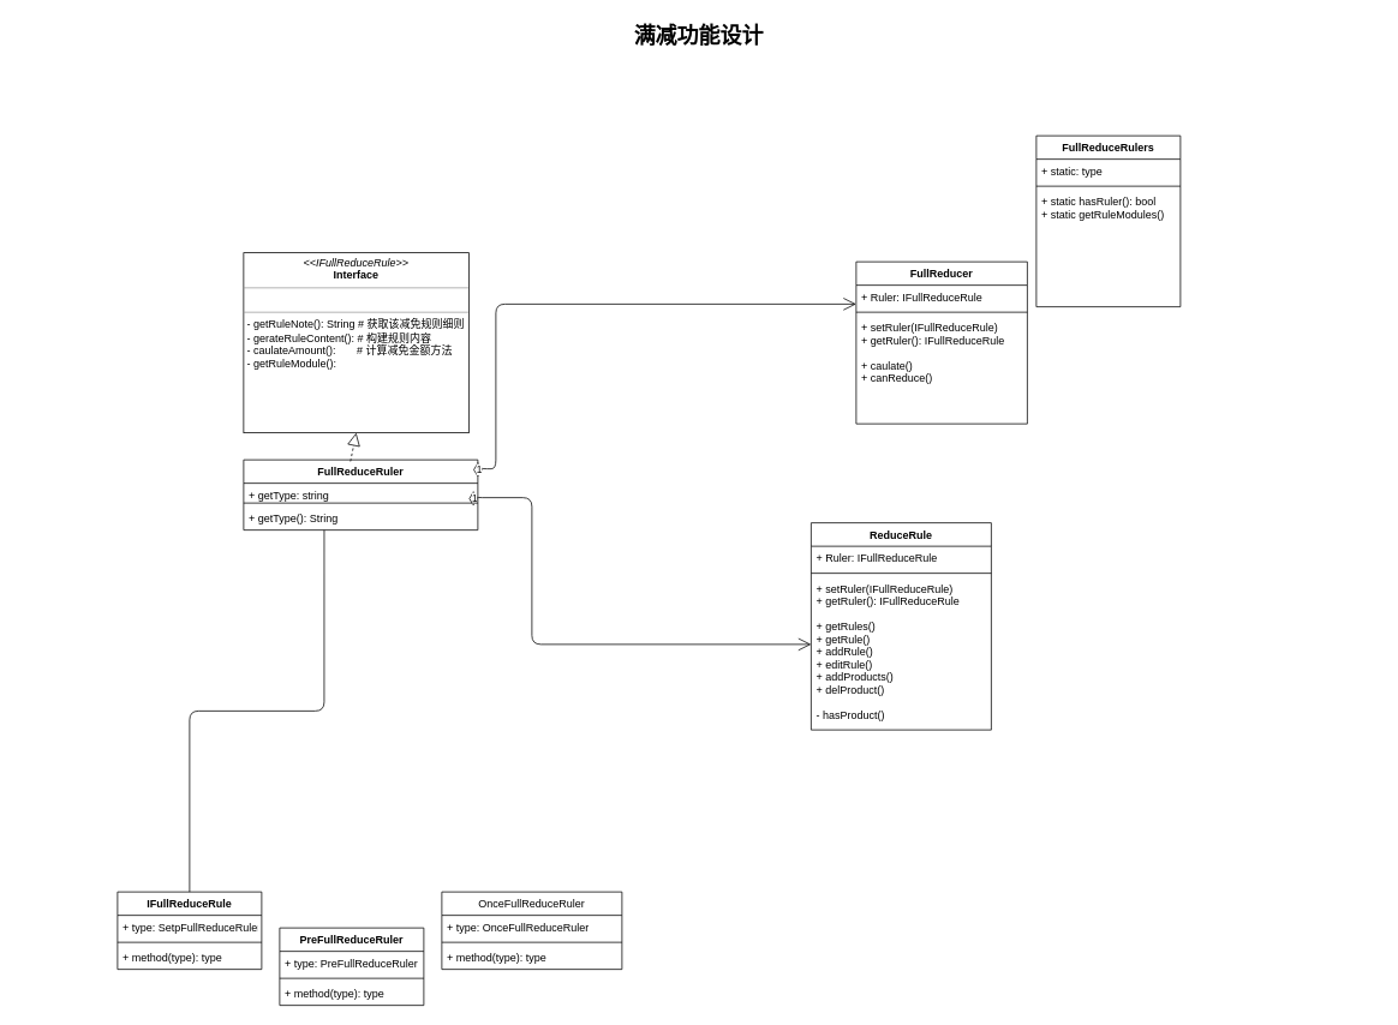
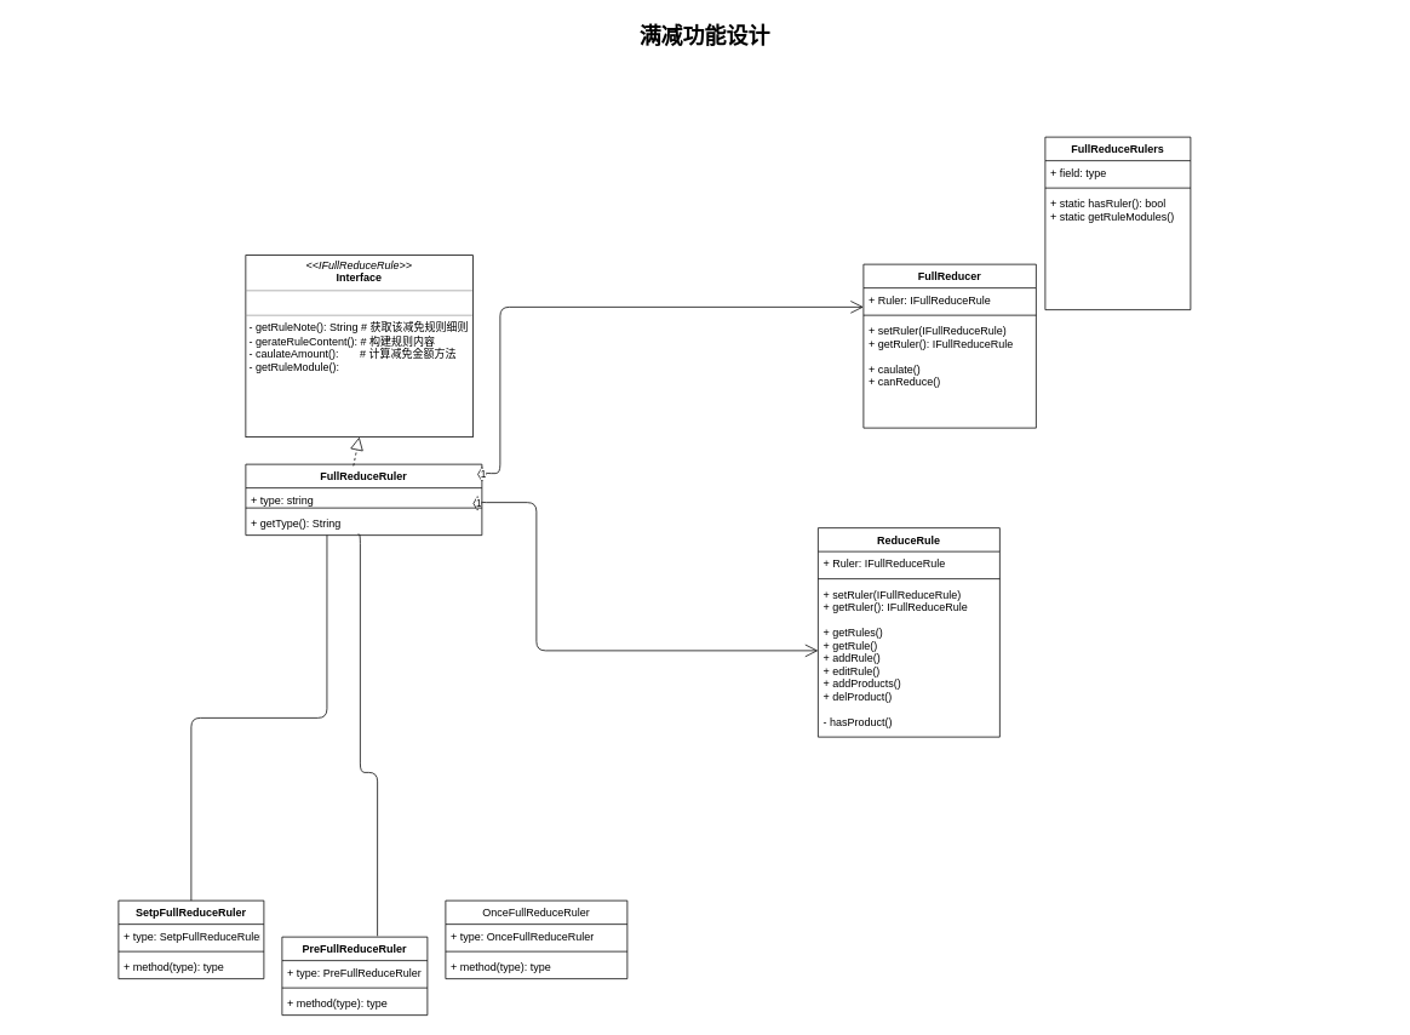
  <mxCell id="0" style=";html=1;" />
  <mxCell id="1" style=";html=1;" parent="0" />
  <mxCell id="2" value="满减功能设计" style="text;strokeColor=none;fillColor=none;html=1;fontSize=24;fontStyle=1;verticalAlign=middle;align=center;" parent="1" vertex="1"><mxGeometry x="20" y="20" width="1510" height="40" as="geometry" /></mxCell>
- <mxCell id="3" value="IFullReduceRule" style="swimlane;fontStyle=1;align=center;verticalAlign=top;childLayout=stackLayout;horizontal=1;startSize=26;horizontalStack=0;resizeParent=1;resizeParentMax=0;resizeLast=0;collapsible=1;marginBottom=0;" vertex="1" parent="1"><mxGeometry x="130" y="990" width="160" height="86" as="geometry" /></mxCell>
+ <mxCell id="3" value="SetpFullReduceRuler" style="swimlane;fontStyle=1;align=center;verticalAlign=top;childLayout=stackLayout;horizontal=1;startSize=26;horizontalStack=0;resizeParent=1;resizeParentMax=0;resizeLast=0;collapsible=1;marginBottom=0;" vertex="1" parent="1"><mxGeometry x="130" y="990" width="160" height="86" as="geometry" /></mxCell>
  <mxCell id="4" value="+ type: SetpFullReduceRuler" style="text;strokeColor=none;fillColor=none;align=left;verticalAlign=top;spacingLeft=4;spacingRight=4;overflow=hidden;rotatable=0;points=[[0,0.5],[1,0.5]];portConstraint=eastwest;" vertex="1" parent="3"><mxGeometry y="26" width="160" height="26" as="geometry" /></mxCell>
  <mxCell id="5" value="" style="line;strokeWidth=1;fillColor=none;align=left;verticalAlign=middle;spacingTop=-1;spacingLeft=3;spacingRight=3;rotatable=0;labelPosition=right;points=[];portConstraint=eastwest;" vertex="1" parent="3"><mxGeometry y="52" width="160" height="8" as="geometry" /></mxCell>
  <mxCell id="6" value="+ method(type): type" style="text;strokeColor=none;fillColor=none;align=left;verticalAlign=top;spacingLeft=4;spacingRight=4;overflow=hidden;rotatable=0;points=[[0,0.5],[1,0.5]];portConstraint=eastwest;" vertex="1" parent="3"><mxGeometry y="60" width="160" height="26" as="geometry" /></mxCell>
  <mxCell id="7" value="PreFullReduceRuler" style="swimlane;fontStyle=1;align=center;verticalAlign=top;childLayout=stackLayout;horizontal=1;startSize=26;horizontalStack=0;resizeParent=1;resizeParentMax=0;resizeLast=0;collapsible=1;marginBottom=0;" vertex="1" parent="1"><mxGeometry x="310" y="1030" width="160" height="86" as="geometry" /></mxCell>
  <mxCell id="8" value="+ type: PreFullReduceRuler" style="text;strokeColor=none;fillColor=none;align=left;verticalAlign=top;spacingLeft=4;spacingRight=4;overflow=hidden;rotatable=0;points=[[0,0.5],[1,0.5]];portConstraint=eastwest;" vertex="1" parent="7"><mxGeometry y="26" width="160" height="26" as="geometry" /></mxCell>
  <mxCell id="9" value="" style="line;strokeWidth=1;fillColor=none;align=left;verticalAlign=middle;spacingTop=-1;spacingLeft=3;spacingRight=3;rotatable=0;labelPosition=right;points=[];portConstraint=eastwest;" vertex="1" parent="7"><mxGeometry y="52" width="160" height="8" as="geometry" /></mxCell>
  <mxCell id="10" value="+ method(type): type" style="text;strokeColor=none;fillColor=none;align=left;verticalAlign=top;spacingLeft=4;spacingRight=4;overflow=hidden;rotatable=0;points=[[0,0.5],[1,0.5]];portConstraint=eastwest;" vertex="1" parent="7"><mxGeometry y="60" width="160" height="26" as="geometry" /></mxCell>
  <mxCell id="11" value="OnceFullReduceRuler" style="swimlane;fontStyle=0;align=center;verticalAlign=top;childLayout=stackLayout;horizontal=1;startSize=26;horizontalStack=0;resizeParent=1;resizeParentMax=0;resizeLast=0;collapsible=1;marginBottom=0;" vertex="1" parent="1"><mxGeometry x="490" y="990" width="200" height="86" as="geometry" /></mxCell>
  <mxCell id="12" value="+ type: OnceFullReduceRuler" style="text;strokeColor=none;fillColor=none;align=left;verticalAlign=top;spacingLeft=4;spacingRight=4;overflow=hidden;rotatable=0;points=[[0,0.5],[1,0.5]];portConstraint=eastwest;fontStyle=0" vertex="1" parent="11"><mxGeometry y="26" width="200" height="26" as="geometry" /></mxCell>
  <mxCell id="13" value="" style="line;strokeWidth=1;fillColor=none;align=left;verticalAlign=middle;spacingTop=-1;spacingLeft=3;spacingRight=3;rotatable=0;labelPosition=right;points=[];portConstraint=eastwest;fontStyle=0" vertex="1" parent="11"><mxGeometry y="52" width="200" height="8" as="geometry" /></mxCell>
  <mxCell id="14" value="+ method(type): type" style="text;strokeColor=none;fillColor=none;align=left;verticalAlign=top;spacingLeft=4;spacingRight=4;overflow=hidden;rotatable=0;points=[[0,0.5],[1,0.5]];portConstraint=eastwest;fontStyle=0" vertex="1" parent="11"><mxGeometry y="60" width="200" height="26" as="geometry" /></mxCell>
  <mxCell id="15" value="FullReducer" style="swimlane;fontStyle=1;align=center;verticalAlign=top;childLayout=stackLayout;horizontal=1;startSize=26;horizontalStack=0;resizeParent=1;resizeParentMax=0;resizeLast=0;collapsible=1;marginBottom=0;" vertex="1" parent="1"><mxGeometry x="950" y="290" width="190" height="180" as="geometry" /></mxCell>
  <mxCell id="16" value="+ Ruler: IFullReduceRule" style="text;strokeColor=none;fillColor=none;align=left;verticalAlign=top;spacingLeft=4;spacingRight=4;overflow=hidden;rotatable=0;points=[[0,0.5],[1,0.5]];portConstraint=eastwest;" vertex="1" parent="15"><mxGeometry y="26" width="190" height="26" as="geometry" /></mxCell>
  <mxCell id="17" value="" style="line;strokeWidth=1;fillColor=none;align=left;verticalAlign=middle;spacingTop=-1;spacingLeft=3;spacingRight=3;rotatable=0;labelPosition=right;points=[];portConstraint=eastwest;" vertex="1" parent="15"><mxGeometry y="52" width="190" height="8" as="geometry" /></mxCell>
  <mxCell id="18" value="+ setRuler(IFullReduceRule)&#10;+ getRuler(): IFullReduceRule&#10;&#10;+ caulate()&#10;+ canReduce()" style="text;strokeColor=none;fillColor=none;align=left;verticalAlign=top;spacingLeft=4;spacingRight=4;overflow=hidden;rotatable=0;points=[[0,0.5],[1,0.5]];portConstraint=eastwest;" vertex="1" parent="15"><mxGeometry y="60" width="190" height="120" as="geometry" /></mxCell>
  <mxCell id="19" value="&lt;p style=&quot;margin: 0px ; margin-top: 4px ; text-align: center&quot;&gt;&lt;i&gt;&amp;lt;&amp;lt;&lt;/i&gt;&lt;i&gt;IFullReduceRule&lt;/i&gt;&lt;i&gt;&amp;gt;&amp;gt;&lt;/i&gt;&lt;br&gt;&lt;b&gt;Interface&lt;/b&gt;&lt;/p&gt;&lt;hr size=&quot;1&quot;&gt;&lt;p style=&quot;margin: 0px ; margin-left: 4px&quot;&gt;&lt;br&gt;&lt;/p&gt;&lt;hr size=&quot;1&quot;&gt;&lt;p style=&quot;margin: 0px ; margin-left: 4px&quot;&gt;- getRuleNote(): String # 获取该减免规则细则&lt;/p&gt;&lt;p style=&quot;margin: 0px ; margin-left: 4px&quot;&gt;- gerateRuleContent(): # 构建规则内容&lt;/p&gt;&lt;p style=&quot;margin: 0px ; margin-left: 4px&quot;&gt;- caulateAmount():&amp;nbsp; &amp;nbsp; &amp;nbsp; &amp;nbsp;# 计算减免金额方法&lt;/p&gt;&lt;p style=&quot;margin: 0px ; margin-left: 4px&quot;&gt;- getRuleModule():&lt;/p&gt;" style="verticalAlign=top;align=left;overflow=fill;fontSize=12;fontFamily=Helvetica;html=1;" vertex="1" parent="1"><mxGeometry x="270" y="280" width="250" height="200" as="geometry" /></mxCell>
  <mxCell id="20" value="ReduceRule" style="swimlane;fontStyle=1;align=center;verticalAlign=top;childLayout=stackLayout;horizontal=1;startSize=26;horizontalStack=0;resizeParent=1;resizeParentMax=0;resizeLast=0;collapsible=1;marginBottom=0;" vertex="1" parent="1"><mxGeometry x="900" y="580" width="200" height="230" as="geometry" /></mxCell>
  <mxCell id="21" value="+ Ruler: IFullReduceRule" style="text;strokeColor=none;fillColor=none;align=left;verticalAlign=top;spacingLeft=4;spacingRight=4;overflow=hidden;rotatable=0;points=[[0,0.5],[1,0.5]];portConstraint=eastwest;" vertex="1" parent="20"><mxGeometry y="26" width="200" height="26" as="geometry" /></mxCell>
  <mxCell id="22" value="" style="line;strokeWidth=1;fillColor=none;align=left;verticalAlign=middle;spacingTop=-1;spacingLeft=3;spacingRight=3;rotatable=0;labelPosition=right;points=[];portConstraint=eastwest;" vertex="1" parent="20"><mxGeometry y="52" width="200" height="8" as="geometry" /></mxCell>
  <mxCell id="23" value="+ setRuler(IFullReduceRule)&#10;+ getRuler(): IFullReduceRule&#10;&#10;+ getRules()&#10;+ getRule()&#10;+ addRule()&#10;+ editRule()&#10;+ addProducts()&#10;+ delProduct()&#10;&#10;- hasProduct()" style="text;strokeColor=none;fillColor=none;align=left;verticalAlign=top;spacingLeft=4;spacingRight=4;overflow=hidden;rotatable=0;points=[[0,0.5],[1,0.5]];portConstraint=eastwest;" vertex="1" parent="20"><mxGeometry y="60" width="200" height="170" as="geometry" /></mxCell>
  <mxCell id="24" value="FullReduceRulers" style="swimlane;fontStyle=1;align=center;verticalAlign=top;childLayout=stackLayout;horizontal=1;startSize=26;horizontalStack=0;resizeParent=1;resizeParentMax=0;resizeLast=0;collapsible=1;marginBottom=0;" vertex="1" parent="1"><mxGeometry x="1150" y="150" width="160" height="190" as="geometry" /></mxCell>
- <mxCell id="25" value="+ static: type" style="text;strokeColor=none;fillColor=none;align=left;verticalAlign=top;spacingLeft=4;spacingRight=4;overflow=hidden;rotatable=0;points=[[0,0.5],[1,0.5]];portConstraint=eastwest;" vertex="1" parent="24"><mxGeometry y="26" width="160" height="26" as="geometry" /></mxCell>
+ <mxCell id="25" value="+ field: type" style="text;strokeColor=none;fillColor=none;align=left;verticalAlign=top;spacingLeft=4;spacingRight=4;overflow=hidden;rotatable=0;points=[[0,0.5],[1,0.5]];portConstraint=eastwest;" vertex="1" parent="24"><mxGeometry y="26" width="160" height="26" as="geometry" /></mxCell>
  <mxCell id="26" value="" style="line;strokeWidth=1;fillColor=none;align=left;verticalAlign=middle;spacingTop=-1;spacingLeft=3;spacingRight=3;rotatable=0;labelPosition=right;points=[];portConstraint=eastwest;" vertex="1" parent="24"><mxGeometry y="52" width="160" height="8" as="geometry" /></mxCell>
  <mxCell id="27" value="+ static hasRuler(): bool&#10;+ static getRuleModules()" style="text;strokeColor=none;fillColor=none;align=left;verticalAlign=top;spacingLeft=4;spacingRight=4;overflow=hidden;rotatable=0;points=[[0,0.5],[1,0.5]];portConstraint=eastwest;" vertex="1" parent="24"><mxGeometry y="60" width="160" height="130" as="geometry" /></mxCell>
  <mxCell id="28" value="1" style="endArrow=open;html=1;endSize=12;startArrow=diamondThin;startSize=14;startFill=0;edgeStyle=orthogonalEdgeStyle;align=left;verticalAlign=bottom;strokeColor=#000000;exitX=0.981;exitY=-0.017;exitDx=0;exitDy=0;exitPerimeter=0;" edge="1" parent="1" source="32" target="23"><mxGeometry x="-1" y="3" relative="1" as="geometry"><mxPoint x="590" y="550" as="sourcePoint" /><mxPoint x="1430" y="460" as="targetPoint" /><Array as="points"><mxPoint x="590" y="552" /><mxPoint x="590" y="715" /></Array></mxGeometry></mxCell>
  <mxCell id="29" value="FullReduceRuler" style="swimlane;fontStyle=1;align=center;verticalAlign=top;childLayout=stackLayout;horizontal=1;startSize=26;horizontalStack=0;resizeParent=1;resizeParentMax=0;resizeLast=0;collapsible=1;marginBottom=0;" vertex="1" parent="1"><mxGeometry x="270" y="510" width="260" height="78" as="geometry" /></mxCell>
- <mxCell id="30" value="+ getType: string" style="text;strokeColor=none;fillColor=none;align=left;verticalAlign=top;spacingLeft=4;spacingRight=4;overflow=hidden;rotatable=0;points=[[0,0.5],[1,0.5]];portConstraint=eastwest;" vertex="1" parent="29"><mxGeometry y="26" width="260" height="18" as="geometry" /></mxCell>
+ <mxCell id="30" value="+ type: string" style="text;strokeColor=none;fillColor=none;align=left;verticalAlign=top;spacingLeft=4;spacingRight=4;overflow=hidden;rotatable=0;points=[[0,0.5],[1,0.5]];portConstraint=eastwest;" vertex="1" parent="29"><mxGeometry y="26" width="260" height="18" as="geometry" /></mxCell>
  <mxCell id="31" value="" style="line;strokeWidth=1;fillColor=none;align=left;verticalAlign=middle;spacingTop=-1;spacingLeft=3;spacingRight=3;rotatable=0;labelPosition=right;points=[];portConstraint=eastwest;" vertex="1" parent="29"><mxGeometry y="44" width="260" height="8" as="geometry" /></mxCell>
  <mxCell id="32" value="+ getType(): String" style="text;strokeColor=none;fillColor=none;align=left;verticalAlign=top;spacingLeft=4;spacingRight=4;overflow=hidden;rotatable=0;points=[[0,0.5],[1,0.5]];portConstraint=eastwest;" vertex="1" parent="29"><mxGeometry y="52" width="260" height="26" as="geometry" /></mxCell>
  <mxCell id="33" value="" style="endArrow=block;dashed=1;endFill=0;endSize=12;html=1;strokeColor=#000000;exitX=0.456;exitY=0.023;exitDx=0;exitDy=0;entryX=0.5;entryY=1;entryDx=0;entryDy=0;exitPerimeter=0;" edge="1" parent="1" source="29" target="19"><mxGeometry width="160" relative="1" as="geometry"><mxPoint x="100.08" y="720" as="sourcePoint" /><mxPoint x="254.713" y="500" as="targetPoint" /></mxGeometry></mxCell>
  <mxCell id="34" value="" style="endArrow=none;html=1;edgeStyle=orthogonalEdgeStyle;strokeColor=#000000;entryX=0.344;entryY=1;entryDx=0;entryDy=0;entryPerimeter=0;exitX=0.5;exitY=0;exitDx=0;exitDy=0;" edge="1" parent="1" source="3" target="32"><mxGeometry relative="1" as="geometry"><mxPoint x="160" y="840" as="sourcePoint" /><mxPoint x="320" y="840" as="targetPoint" /></mxGeometry></mxCell>
+ <mxCell id="35" value="" style="endArrow=none;html=1;edgeStyle=orthogonalEdgeStyle;strokeColor=#000000;entryX=0.475;entryY=0.962;entryDx=0;entryDy=0;entryPerimeter=0;exitX=0.656;exitY=-0.012;exitDx=0;exitDy=0;exitPerimeter=0;" edge="1" parent="1" source="7" target="32"><mxGeometry relative="1" as="geometry"><mxPoint x="190" y="860" as="sourcePoint" /><mxPoint x="385" y="636" as="targetPoint" /><Array as="points"><mxPoint x="396" y="849" /></Array></mxGeometry></mxCell>
  <mxCell id="36" value="1" style="endArrow=open;html=1;endSize=12;startArrow=diamondThin;startSize=14;startFill=0;edgeStyle=orthogonalEdgeStyle;align=left;verticalAlign=bottom;strokeColor=#000000;entryX=0;entryY=0.808;entryDx=0;entryDy=0;entryPerimeter=0;exitX=1;exitY=0.25;exitDx=0;exitDy=0;" edge="1" parent="1" source="29" target="16"><mxGeometry x="-1" y="3" relative="1" as="geometry"><mxPoint x="540" y="520" as="sourcePoint" /><mxPoint x="900" y="662" as="targetPoint" /><Array as="points"><mxPoint x="550" y="520" /><mxPoint x="550" y="337" /></Array></mxGeometry></mxCell>
